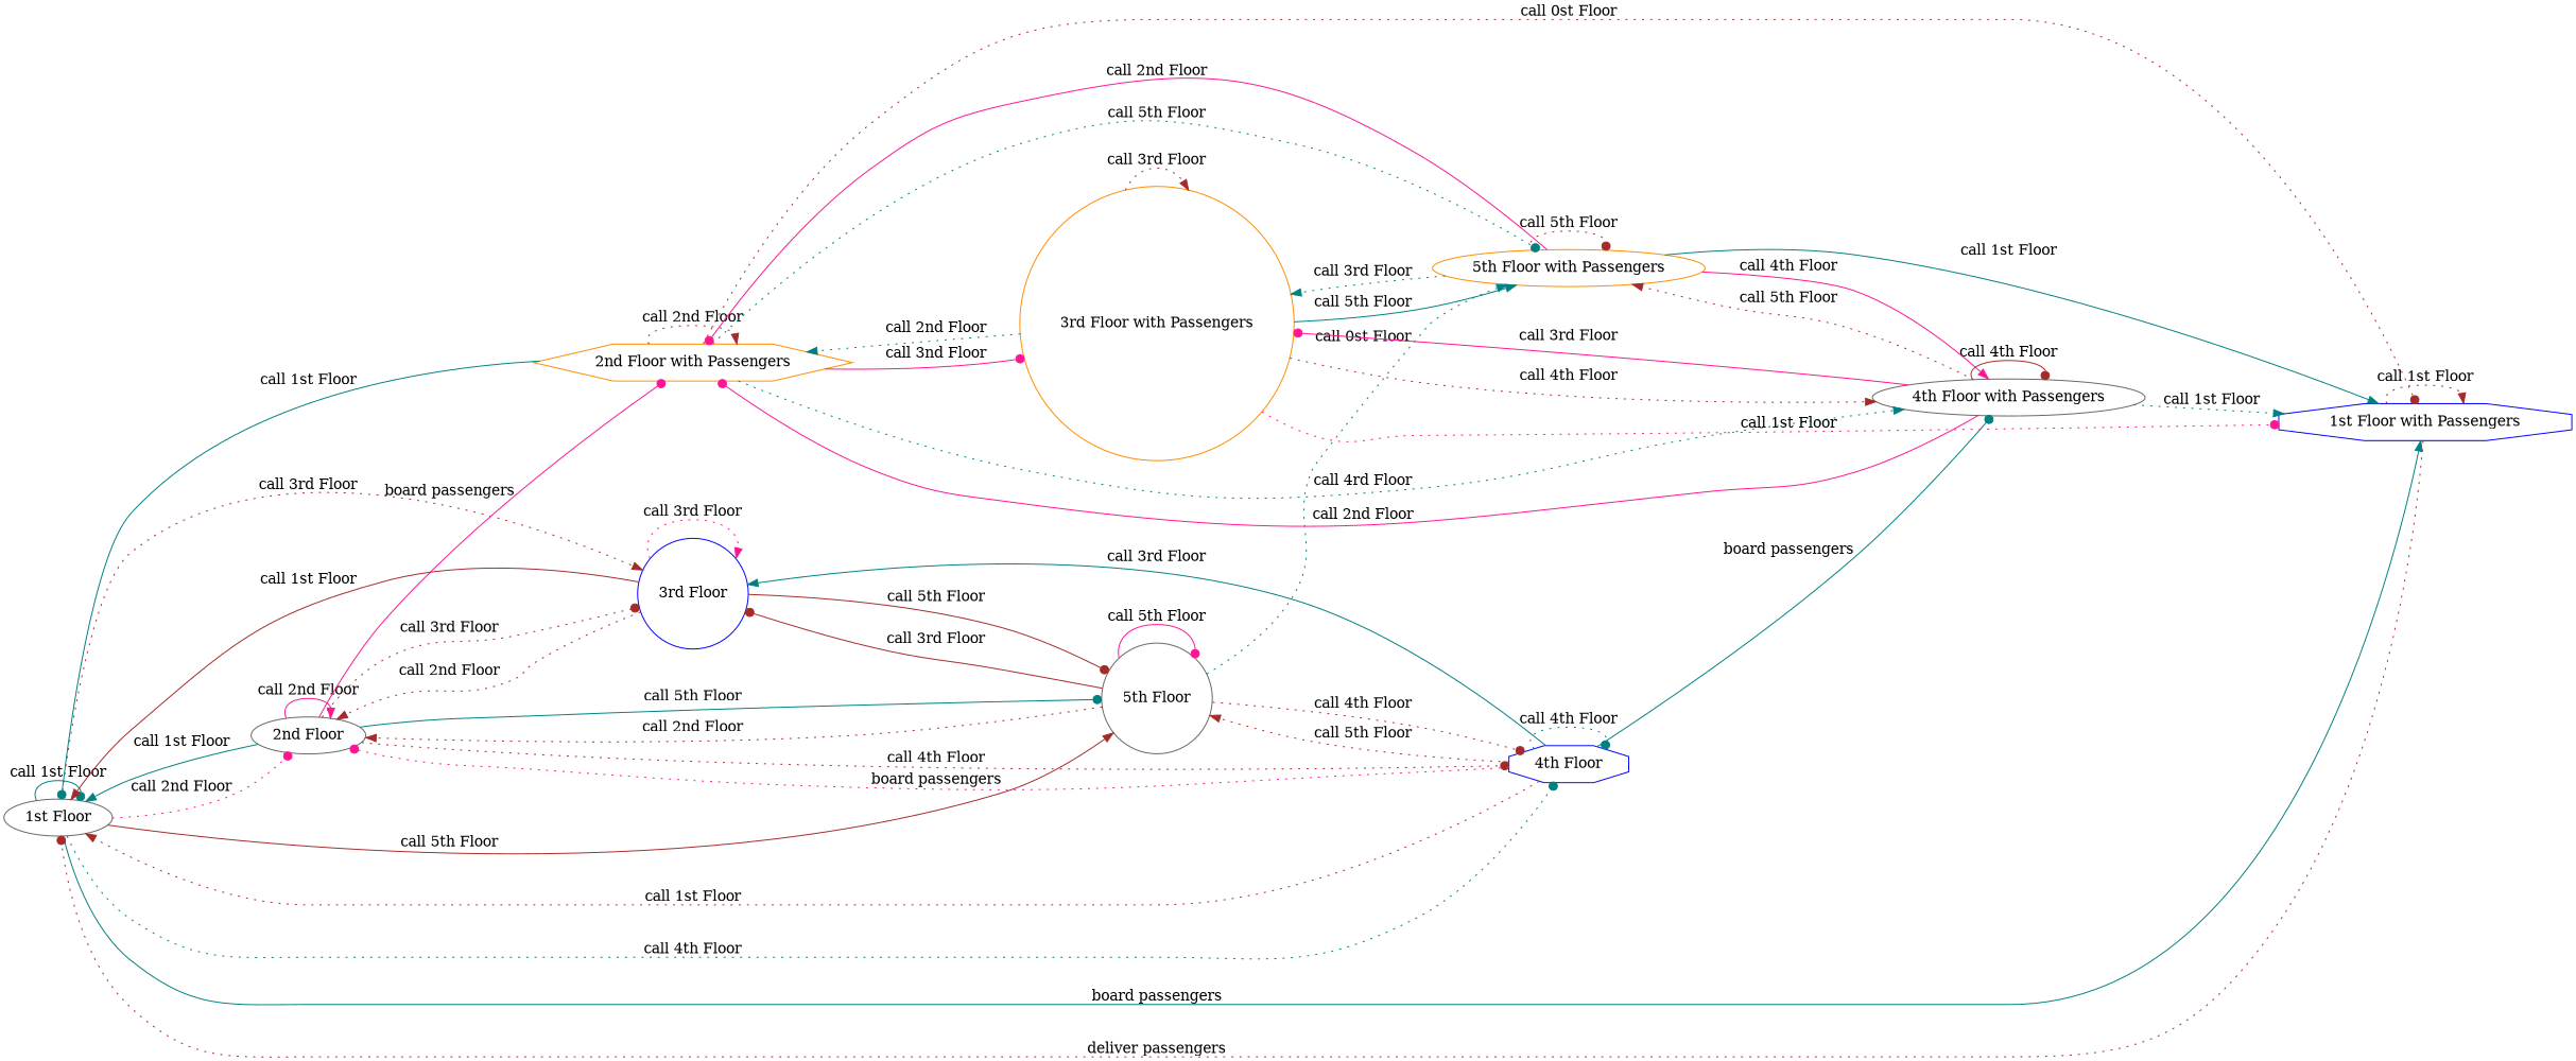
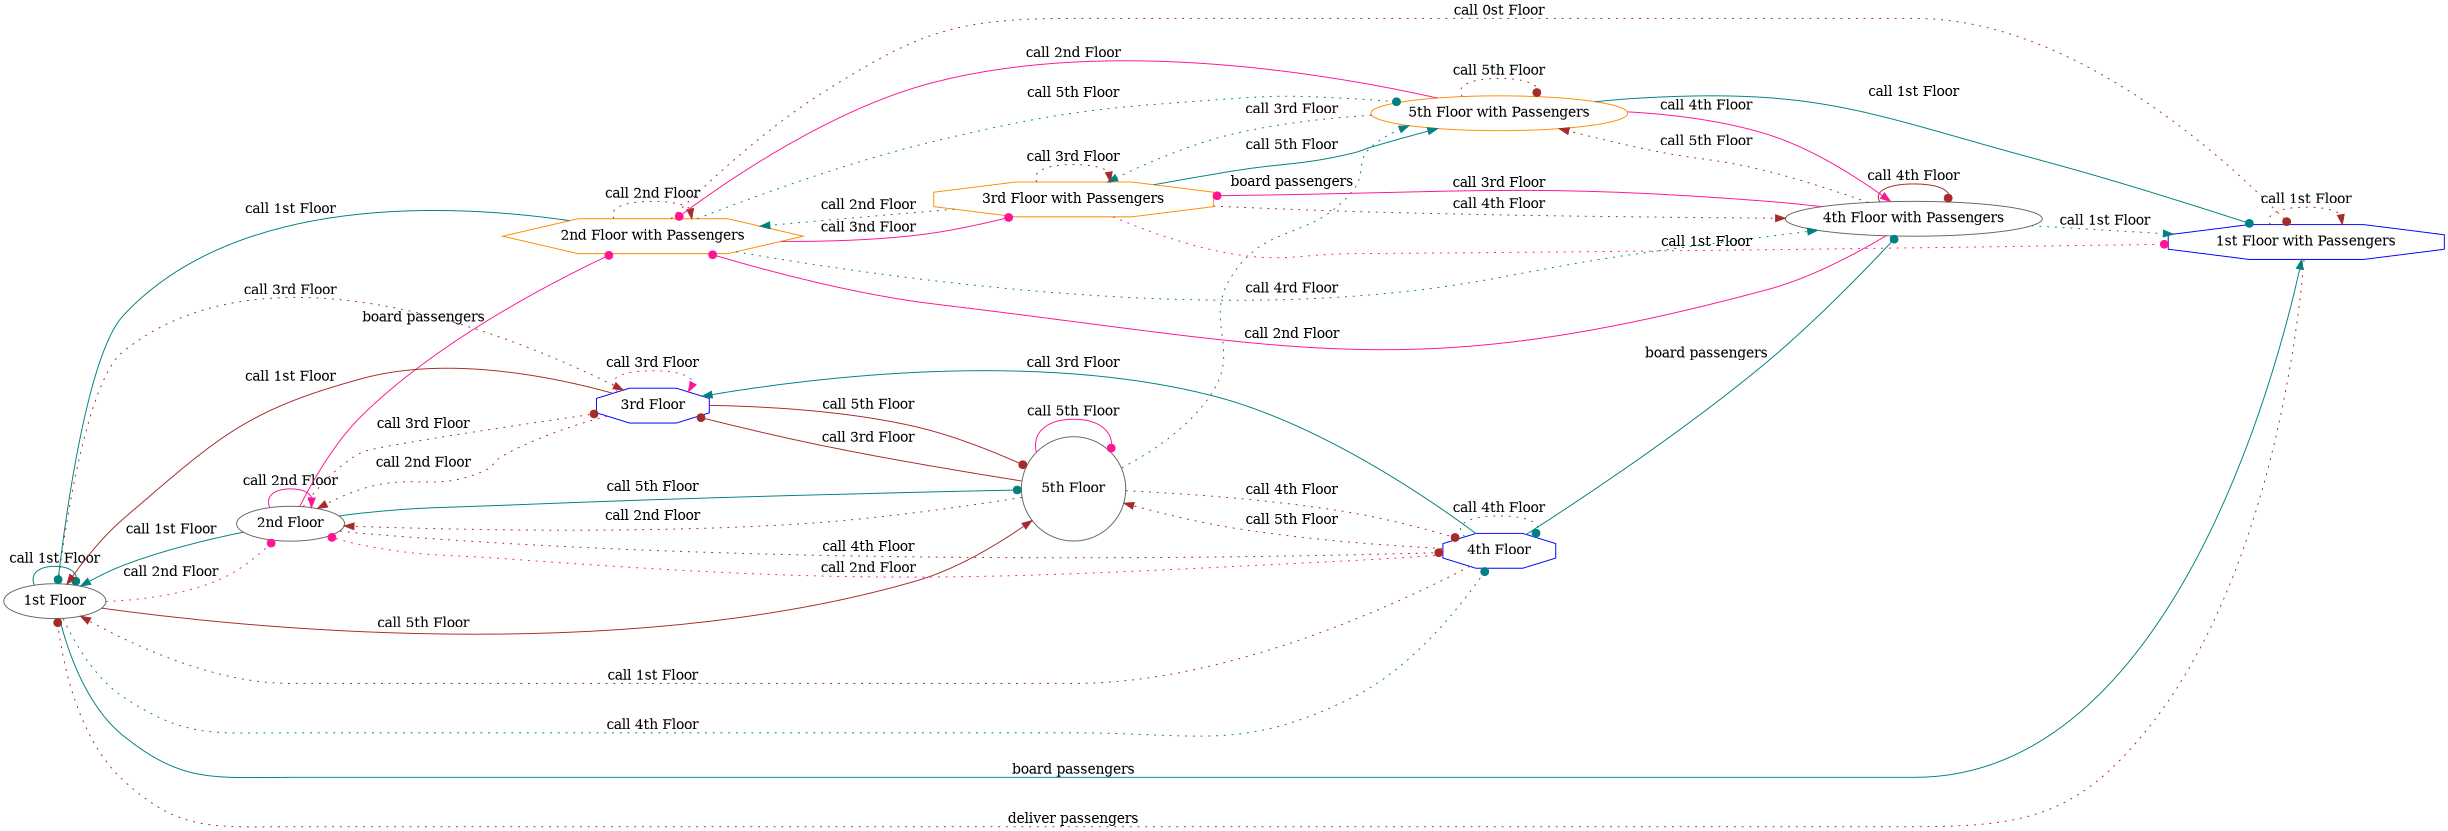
  digraph {
    rankdir=LR
    node [color=gray40 shape=ellipse]
    edge [arrowhead=dot color=brown style=dotted]
    "1st Floor"
    "2nd Floor"
-   "3rd Floor" [color=blue shape=circle]
+   "3rd Floor" [color=blue shape=octagon]
    "4th Floor" [color=blue shape=octagon]
    "5th Floor" [shape=circle]
    "1st Floor with Passengers" [color=blue shape=octagon]
    "2nd Floor with Passengers" [color=darkorange shape=hexagon]
    "4th Floor with Passengers"
    "5th Floor with Passengers" [color=darkorange]
-   "3rd Floor with Passengers" [color=darkorange shape=circle]
+   "3rd Floor with Passengers" [color=darkorange shape=octagon]
    "1st Floor" -> "1st Floor" [color=teal label="call 1st Floor" style=solid]
    "1st Floor" -> "2nd Floor" [color=deeppink label="call 2nd Floor"]
    "1st Floor" -> "3rd Floor" [arrowhead=normal label="call 3rd Floor"]
    "1st Floor" -> "4th Floor" [color=teal label="call 4th Floor"]
    "1st Floor" -> "5th Floor" [arrowhead=normal label="call 5th Floor" style=solid]
    "1st Floor" -> "1st Floor with Passengers" [arrowhead=normal color=teal label="board passengers" style=solid]
    "2nd Floor" -> "1st Floor" [arrowhead=normal color=teal label="call 1st Floor" style=solid]
    "2nd Floor" -> "2nd Floor" [arrowhead=normal color=deeppink label="call 2nd Floor" style=solid]
    "2nd Floor" -> "3rd Floor" [label="call 3rd Floor"]
    "2nd Floor" -> "4th Floor" [label="call 4th Floor"]
    "2nd Floor" -> "5th Floor" [color=teal label="call 5th Floor" style=solid]
    "2nd Floor" -> "2nd Floor with Passengers" [color=deeppink label="board passengers" style=solid]
    "3rd Floor" -> "1st Floor" [arrowhead=normal label="call 1st Floor" style=solid]
    "3rd Floor" -> "2nd Floor" [arrowhead=normal label="call 2nd Floor"]
    "3rd Floor" -> "3rd Floor" [arrowhead=normal color=deeppink label="call 3rd Floor"]
    "3rd Floor" -> "5th Floor" [label="call 5th Floor" style=solid]
    "4th Floor" -> "1st Floor" [arrowhead=normal label="call 1st Floor"]
-   "4th Floor" -> "2nd Floor" [color=deeppink label="board passengers"]
+   "4th Floor" -> "2nd Floor" [color=deeppink label="call 2nd Floor"]
    "4th Floor" -> "3rd Floor" [arrowhead=normal color=teal label="call 3rd Floor" style=solid]
    "4th Floor" -> "4th Floor" [color=teal label="call 4th Floor"]
    "4th Floor" -> "5th Floor" [arrowhead=normal label="call 5th Floor"]
    "4th Floor" -> "4th Floor with Passengers" [color=teal label="board passengers" style=solid]
    "5th Floor" -> "2nd Floor" [arrowhead=normal label="call 2nd Floor"]
    "5th Floor" -> "3rd Floor" [label="call 3rd Floor" style=solid]
    "5th Floor" -> "4th Floor" [label="call 4th Floor"]
    "5th Floor" -> "5th Floor" [color=deeppink label="call 5th Floor" style=solid]
-   "5th Floor" -> "5th Floor with Passengers" [arrowhead=normal color=teal label="call 0st Floor"]
+   "5th Floor" -> "5th Floor with Passengers" [arrowhead=normal color=teal label="board passengers"]
    "1st Floor with Passengers" -> "1st Floor" [label="deliver passengers"]
    "1st Floor with Passengers" -> "1st Floor with Passengers" [arrowhead=normal label="call 1st Floor"]
    "2nd Floor with Passengers" -> "1st Floor" [color=teal label="call 1st Floor" style=solid]
    "2nd Floor with Passengers" -> "1st Floor with Passengers" [label="call 0st Floor"]
    "2nd Floor with Passengers" -> "2nd Floor with Passengers" [arrowhead=normal label="call 2nd Floor"]
    "2nd Floor with Passengers" -> "4th Floor with Passengers" [arrowhead=normal color=teal label="call 4rd Floor"]
    "2nd Floor with Passengers" -> "5th Floor with Passengers" [color=teal label="call 5th Floor"]
    "2nd Floor with Passengers" -> "3rd Floor with Passengers" [color=deeppink label="call 3nd Floor" style=solid]
    "4th Floor with Passengers" -> "1st Floor with Passengers" [arrowhead=normal color=teal label="call 1st Floor"]
    "4th Floor with Passengers" -> "2nd Floor with Passengers" [color=deeppink label="call 2nd Floor" style=solid]
    "4th Floor with Passengers" -> "4th Floor with Passengers" [label="call 4th Floor" style=solid]
    "4th Floor with Passengers" -> "5th Floor with Passengers" [arrowhead=normal label="call 5th Floor"]
    "4th Floor with Passengers" -> "3rd Floor with Passengers" [color=deeppink label="call 3rd Floor" style=solid]
-   "5th Floor with Passengers" -> "1st Floor with Passengers" [arrowhead=normal color=teal label="call 1st Floor" style=solid]
+   "5th Floor with Passengers" -> "1st Floor with Passengers" [color=teal label="call 1st Floor" style=solid]
    "5th Floor with Passengers" -> "2nd Floor with Passengers" [color=deeppink label="call 2nd Floor" style=solid]
    "5th Floor with Passengers" -> "4th Floor with Passengers" [arrowhead=normal color=deeppink label="call 4th Floor" style=solid]
    "5th Floor with Passengers" -> "5th Floor with Passengers" [label="call 5th Floor"]
    "5th Floor with Passengers" -> "3rd Floor with Passengers" [arrowhead=normal color=teal label="call 3rd Floor"]
    "3rd Floor with Passengers" -> "1st Floor with Passengers" [color=deeppink label="call 1st Floor"]
    "3rd Floor with Passengers" -> "2nd Floor with Passengers" [arrowhead=normal color=teal label="call 2nd Floor"]
    "3rd Floor with Passengers" -> "4th Floor with Passengers" [arrowhead=normal label="call 4th Floor"]
    "3rd Floor with Passengers" -> "5th Floor with Passengers" [arrowhead=normal color=teal label="call 5th Floor" style=solid]
    "3rd Floor with Passengers" -> "3rd Floor with Passengers" [arrowhead=normal label="call 3rd Floor"]
  }
